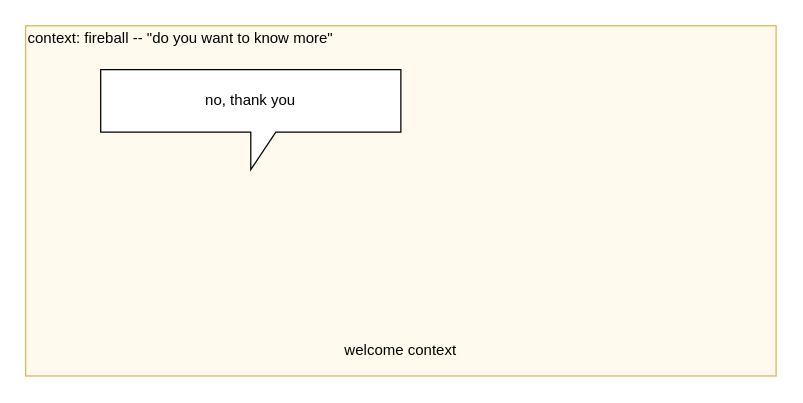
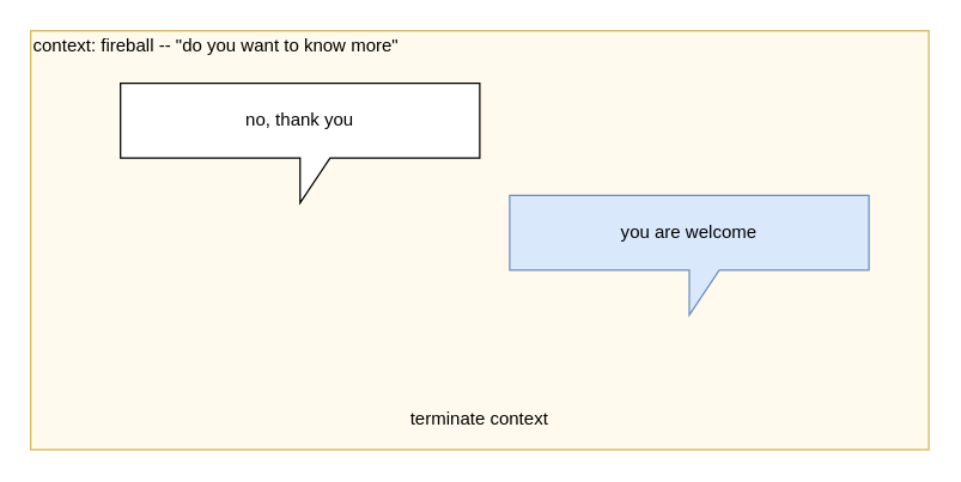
  <mxCell id="0" />
  <mxCell id="1" parent="0" />
  <mxCell id="2" value="" style="rounded=0;whiteSpace=wrap;html=1;strokeColor=#d6b656;fillColor=#FFFAED;" parent="1" vertex="1"><mxGeometry x="20" y="20" width="600" height="280" as="geometry" /></mxCell>
  <mxCell id="3" value="no, thank you" style="shape=callout;whiteSpace=wrap;html=1;perimeter=calloutPerimeter;" parent="1" vertex="1"><mxGeometry x="80" y="55" width="240" height="80" as="geometry" /></mxCell>
+ <mxCell id="4" value="&lt;span&gt;you are welcome&lt;br&gt;&lt;/span&gt;" style="shape=callout;whiteSpace=wrap;html=1;perimeter=calloutPerimeter;fillColor=#dae8fc;strokeColor=#6c8ebf;" parent="1" vertex="1"><mxGeometry x="340" y="130" width="240" height="80" as="geometry" /></mxCell>
  <mxCell id="5" value="context: fireball -- &quot;do you want to know more&quot;" style="text;html=1;strokeColor=none;fillColor=none;align=left;verticalAlign=middle;whiteSpace=wrap;rounded=0;" parent="1" vertex="1"><mxGeometry x="20" y="20" width="260" height="20" as="geometry" /></mxCell>
- <mxCell id="6" value="welcome context" style="text;html=1;strokeColor=none;fillColor=none;align=center;verticalAlign=middle;whiteSpace=wrap;rounded=0;" vertex="1" parent="1"><mxGeometry x="190" y="270" width="260" height="20" as="geometry" /></mxCell>
+ <mxCell id="6" value="terminate context" style="text;html=1;strokeColor=none;fillColor=none;align=center;verticalAlign=middle;whiteSpace=wrap;rounded=0;" vertex="1" parent="1"><mxGeometry x="190" y="270" width="260" height="20" as="geometry" /></mxCell>
